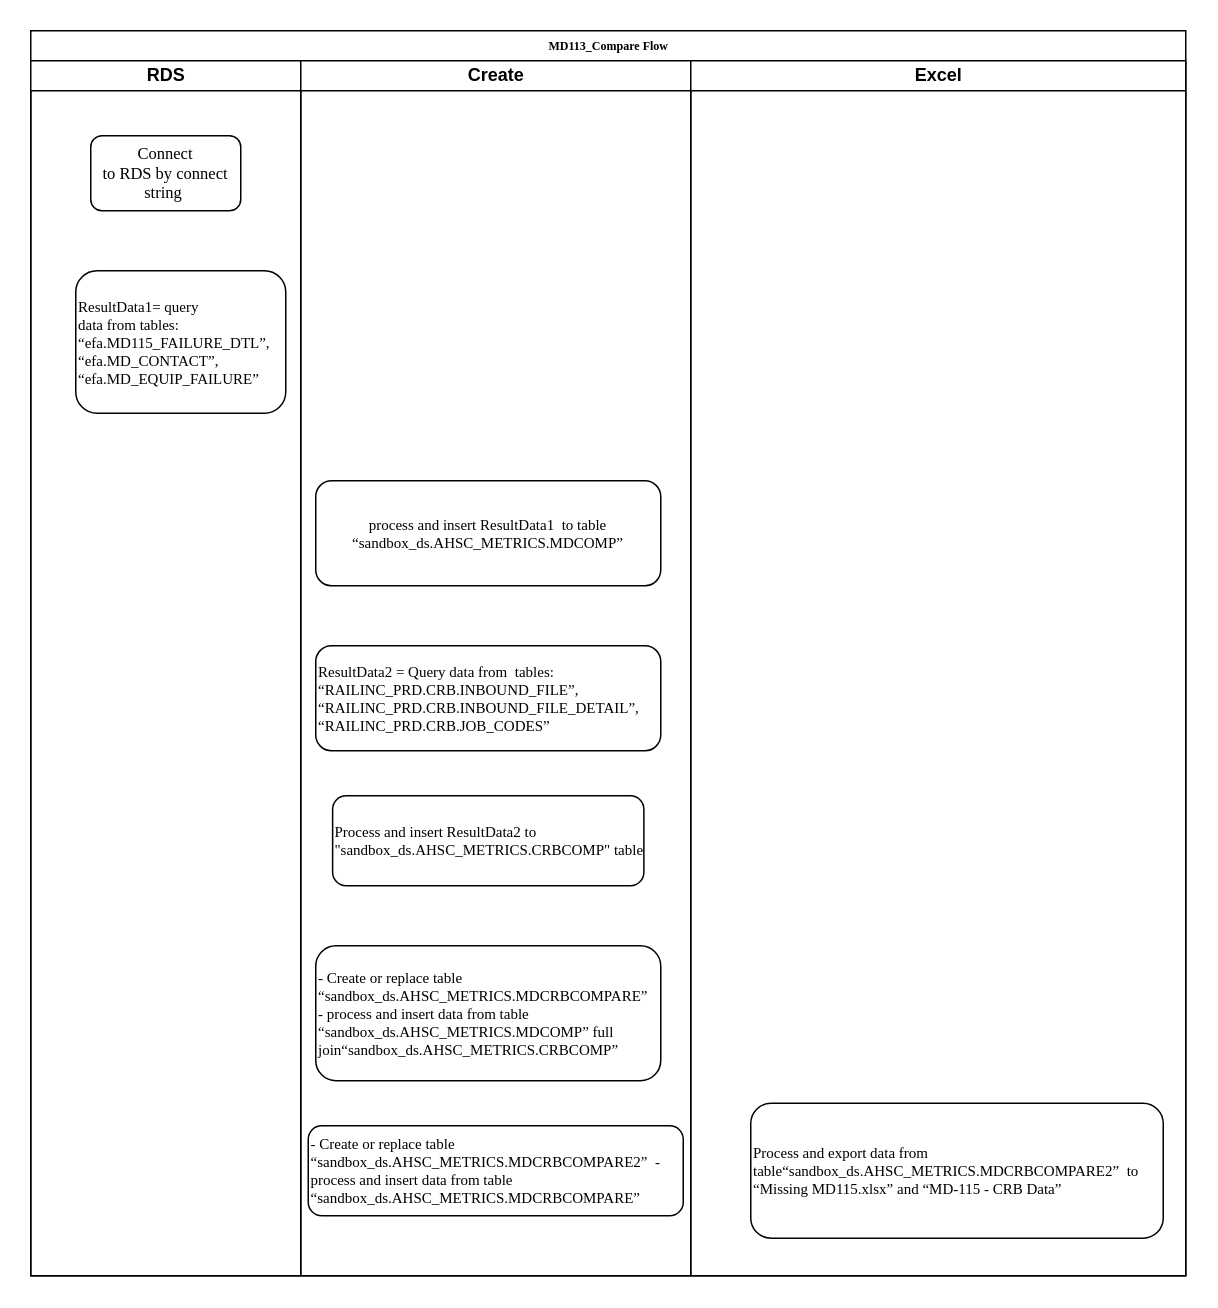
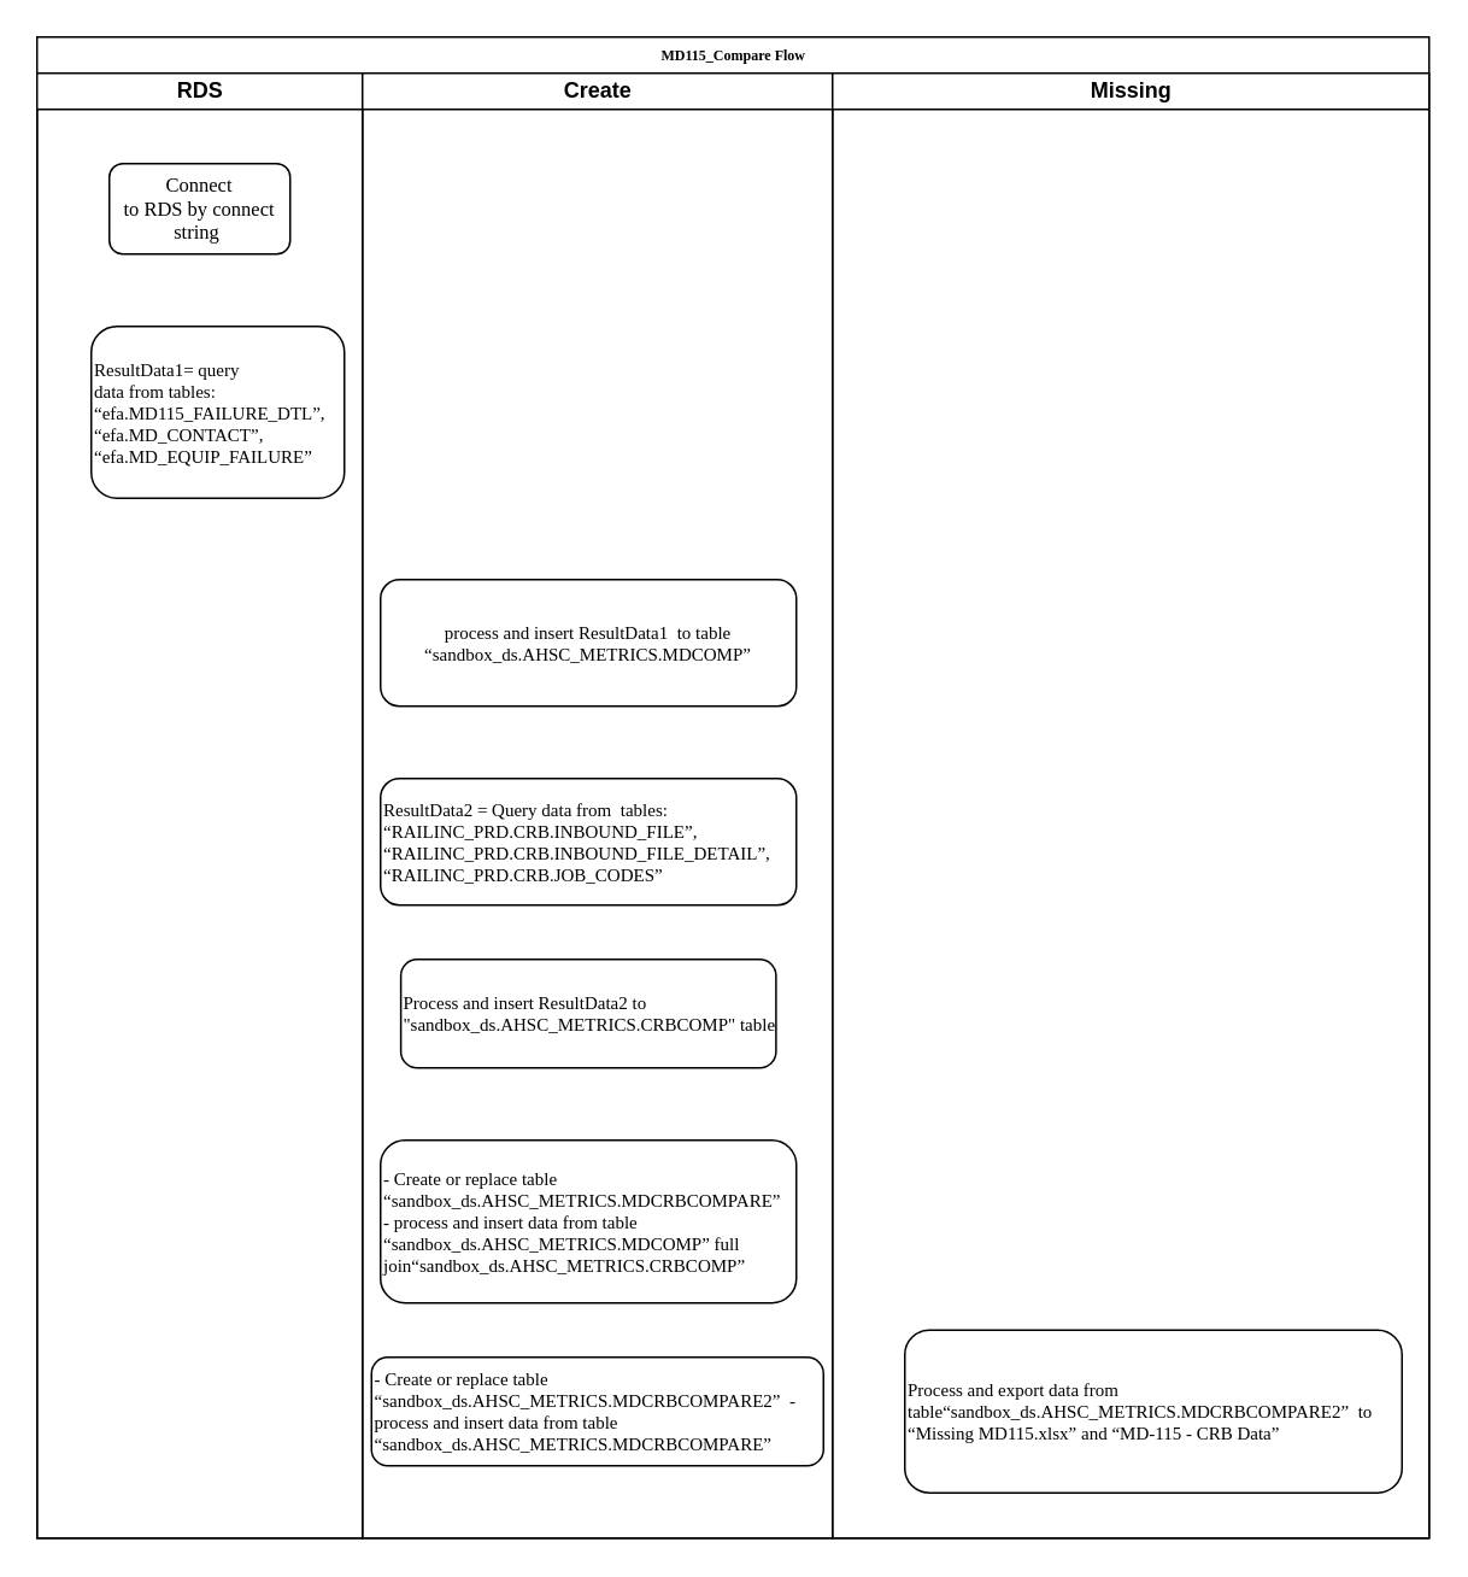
  <mxCell id="0" />
  <mxCell id="1" parent="0" />
- <mxCell id="2" value="MD113_Compare Flow" style="swimlane;html=1;childLayout=stackLayout;startSize=20;rounded=0;shadow=0;labelBackgroundColor=none;strokeWidth=1;fontFamily=Verdana;fontSize=8;align=center;" parent="1" vertex="1"><mxGeometry x="20" y="20" width="770" height="830" as="geometry" /></mxCell>
+ <mxCell id="2" value="MD115_Compare Flow" style="swimlane;html=1;childLayout=stackLayout;startSize=20;rounded=0;shadow=0;labelBackgroundColor=none;strokeWidth=1;fontFamily=Verdana;fontSize=8;align=center;" parent="1" vertex="1"><mxGeometry x="20" y="20" width="770" height="830" as="geometry" /></mxCell>
  <mxCell id="3" value="RDS" style="swimlane;html=1;startSize=20;" parent="2" vertex="1"><mxGeometry y="20" width="180" height="810" as="geometry" /></mxCell>
  <mxCell id="4" value="&lt;font style=&quot;font-size: 11px;&quot;&gt;Connect&lt;br&gt;to RDS by connect string&amp;nbsp;&lt;/font&gt;" style="rounded=1;whiteSpace=wrap;html=1;shadow=0;labelBackgroundColor=none;strokeWidth=1;fontFamily=Verdana;fontSize=8;align=center;" parent="3" vertex="1"><mxGeometry x="40" y="50" width="100" height="50" as="geometry" /></mxCell>
  <mxCell id="5" value="&lt;font style=&quot;font-size: 10px;&quot;&gt;ResultData1= query&lt;br&gt;data from tables: “efa.MD115_FAILURE_DTL”, “efa.MD_CONTACT”, “efa.MD_EQUIP_FAILURE”&lt;/font&gt;" style="rounded=1;whiteSpace=wrap;html=1;shadow=0;labelBackgroundColor=none;strokeWidth=1;fontFamily=Verdana;fontSize=8;align=left;" parent="3" vertex="1"><mxGeometry x="30" y="140" width="140" height="95" as="geometry" /></mxCell>
  <mxCell id="6" value="Create" style="swimlane;html=1;startSize=20;" parent="2" vertex="1"><mxGeometry x="180" y="20" width="260" height="810" as="geometry" /></mxCell>
  <mxCell id="7" value="&lt;font style=&quot;font-size: 10px;&quot;&gt;process and insert ResultData1&amp;nbsp;&amp;nbsp;to table “sandbox_ds.AHSC_METRICS.MDCOMP”&lt;/font&gt;" style="rounded=1;whiteSpace=wrap;html=1;shadow=0;labelBackgroundColor=none;strokeWidth=1;fontFamily=Verdana;fontSize=8;align=center;" vertex="1" parent="6"><mxGeometry x="10" y="280" width="230" height="70" as="geometry" /></mxCell>
  <mxCell id="8" value="&lt;font style=&quot;font-size: 10px;&quot;&gt;ResultData2 = Query data from&amp;nbsp; tables: “RAILINC_PRD.CRB.INBOUND_FILE”, “RAILINC_PRD.CRB.INBOUND_FILE_DETAIL”,&lt;br&gt;“RAILINC_PRD.CRB.JOB_CODES”&lt;/font&gt;" style="rounded=1;whiteSpace=wrap;html=1;shadow=0;labelBackgroundColor=none;strokeWidth=1;fontFamily=Verdana;fontSize=8;align=left;" vertex="1" parent="6"><mxGeometry x="10" y="390" width="230" height="70" as="geometry" /></mxCell>
  <mxCell id="9" value="&lt;font style=&quot;font-size: 10px;&quot;&gt;Process&amp;nbsp;&lt;span style=&quot;&quot;&gt;and insert ResultData2 to &quot;sandbox_ds.AHSC_METRICS.CRBCOMP&quot; table&lt;/span&gt;&lt;/font&gt;" style="rounded=1;whiteSpace=wrap;html=1;shadow=0;labelBackgroundColor=none;strokeWidth=1;fontFamily=Verdana;fontSize=8;align=left;" parent="6" vertex="1"><mxGeometry x="21.25" y="490" width="207.5" height="60" as="geometry" /></mxCell>
  <mxCell id="10" value="&lt;font style=&quot;font-size: 10px;&quot;&gt;- Create or replace table “sandbox_ds.AHSC_METRICS.MDCRBCOMPARE&lt;span style=&quot;background-color: initial;&quot;&gt;”&amp;nbsp;&lt;br&gt;&lt;/span&gt;&lt;span style=&quot;background-color: initial;&quot;&gt;- process and insert data from table “sandbox_ds.AHSC_METRICS.MDCOMP” full join&lt;/span&gt;&lt;span style=&quot;background-color: initial;&quot;&gt;“sandbox_ds.AHSC_METRICS.CRBCOMP”&lt;/span&gt;&lt;span style=&quot;background-color: initial;&quot;&gt;&lt;br&gt;&lt;/span&gt;&lt;/font&gt;" style="rounded=1;whiteSpace=wrap;html=1;shadow=0;labelBackgroundColor=none;strokeWidth=1;fontFamily=Verdana;fontSize=8;align=left;" vertex="1" parent="6"><mxGeometry x="10" y="590" width="230" height="90" as="geometry" /></mxCell>
  <mxCell id="11" value="&lt;font style=&quot;font-size: 10px;&quot;&gt;- Create or replace table “sandbox_ds.AHSC_METRICS.MDCRBCOMPARE2”&amp;nbsp; -process and insert data from table “sandbox_ds.AHSC_METRICS.MDCRBCOMPARE”&lt;/font&gt;" style="rounded=1;whiteSpace=wrap;html=1;shadow=0;labelBackgroundColor=none;strokeWidth=1;fontFamily=Verdana;fontSize=8;align=left;" vertex="1" parent="6"><mxGeometry x="5" y="710" width="250" height="60" as="geometry" /></mxCell>
- <mxCell id="12" value="Excel" style="swimlane;html=1;startSize=20;" parent="2" vertex="1"><mxGeometry x="440" y="20" width="330" height="810" as="geometry" /></mxCell>
+ <mxCell id="12" value="Missing" style="swimlane;html=1;startSize=20;" parent="2" vertex="1"><mxGeometry x="440" y="20" width="330" height="810" as="geometry" /></mxCell>
  <mxCell id="13" value="&lt;font style=&quot;font-size: 10px;&quot;&gt;Process and export data from table“sandbox_ds.AHSC_METRICS.MDCRBCOMPARE2” &amp;nbsp;to “Missing MD115.xlsx” and “MD-115 - CRB Data”&lt;span style=&quot;background-color: initial;&quot;&gt;&lt;br&gt;&lt;/span&gt;&lt;/font&gt;" style="rounded=1;whiteSpace=wrap;html=1;shadow=0;labelBackgroundColor=none;strokeWidth=1;fontFamily=Verdana;fontSize=8;align=left;" vertex="1" parent="12"><mxGeometry x="40" y="695" width="275" height="90" as="geometry" /></mxCell>
